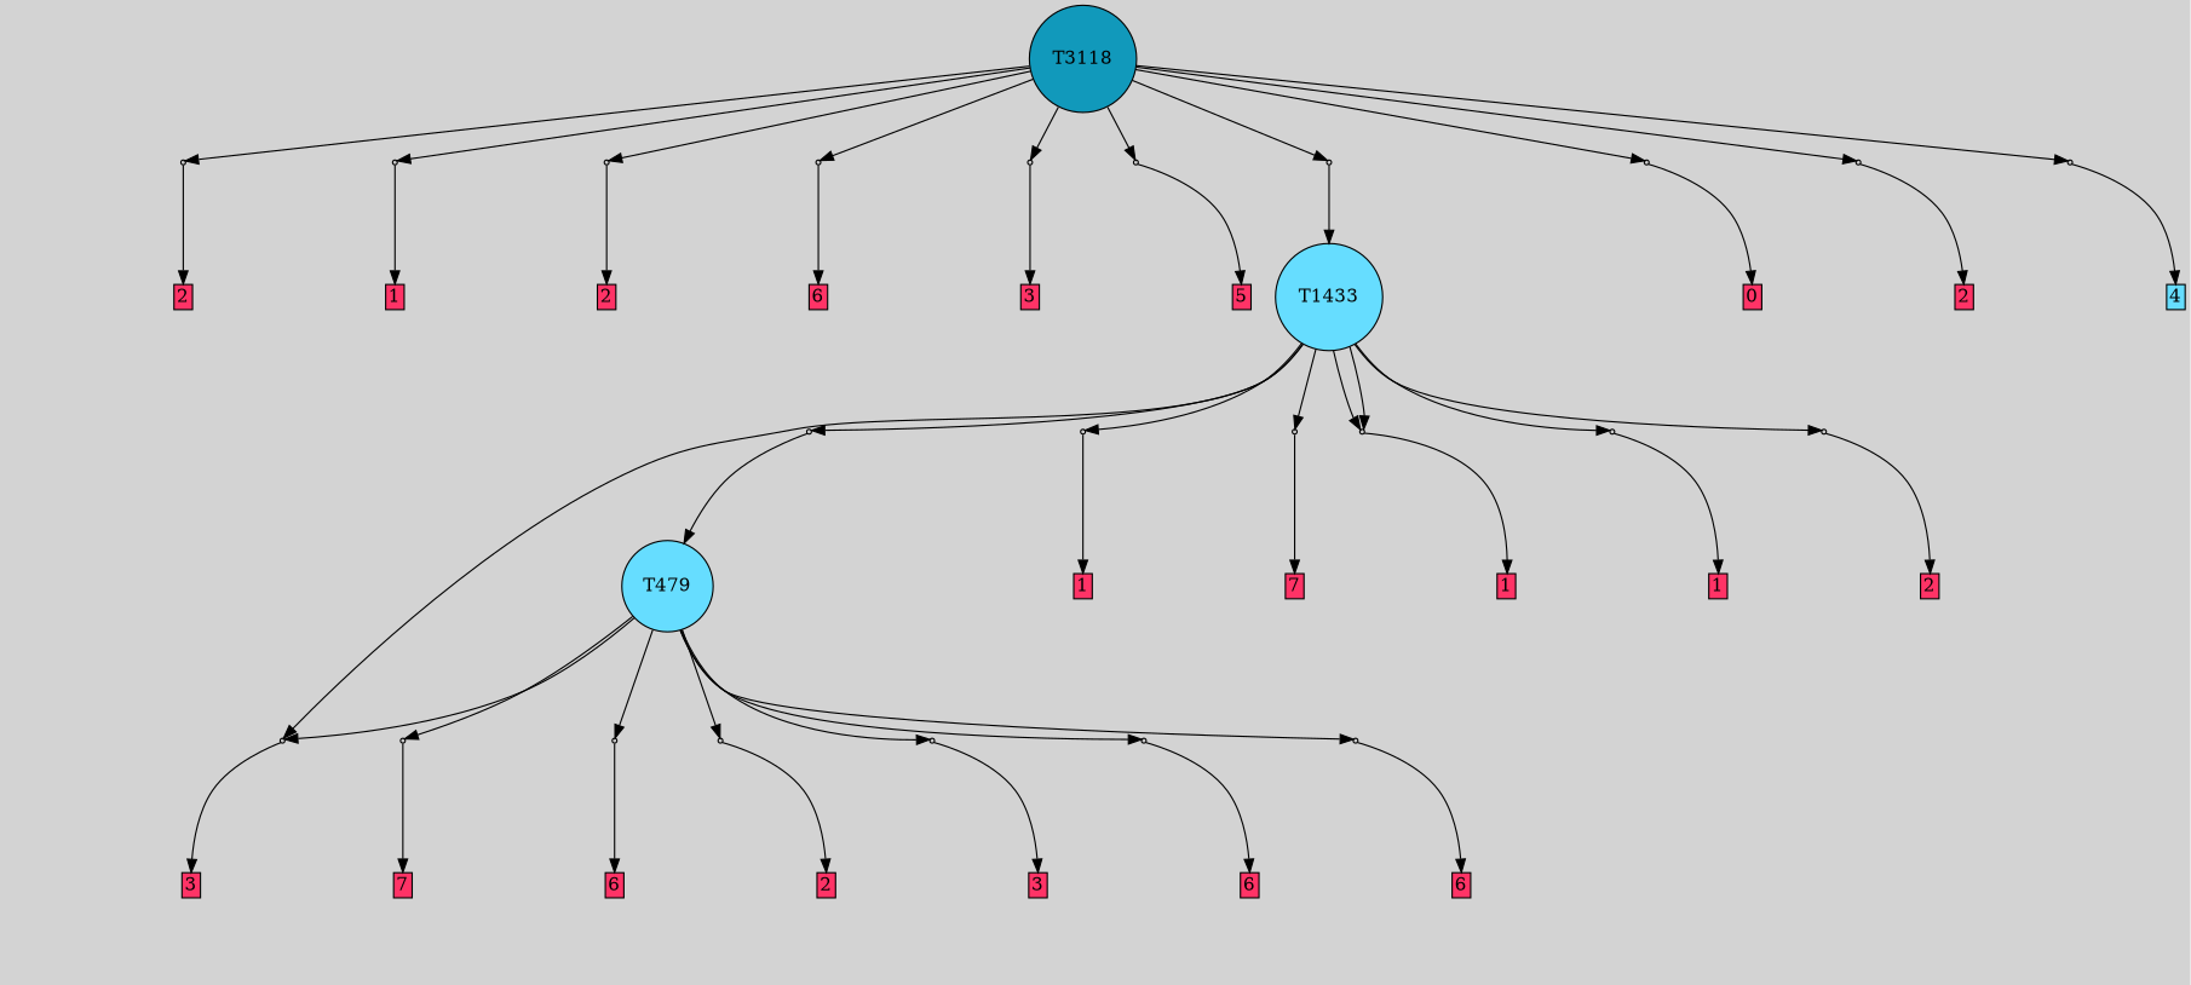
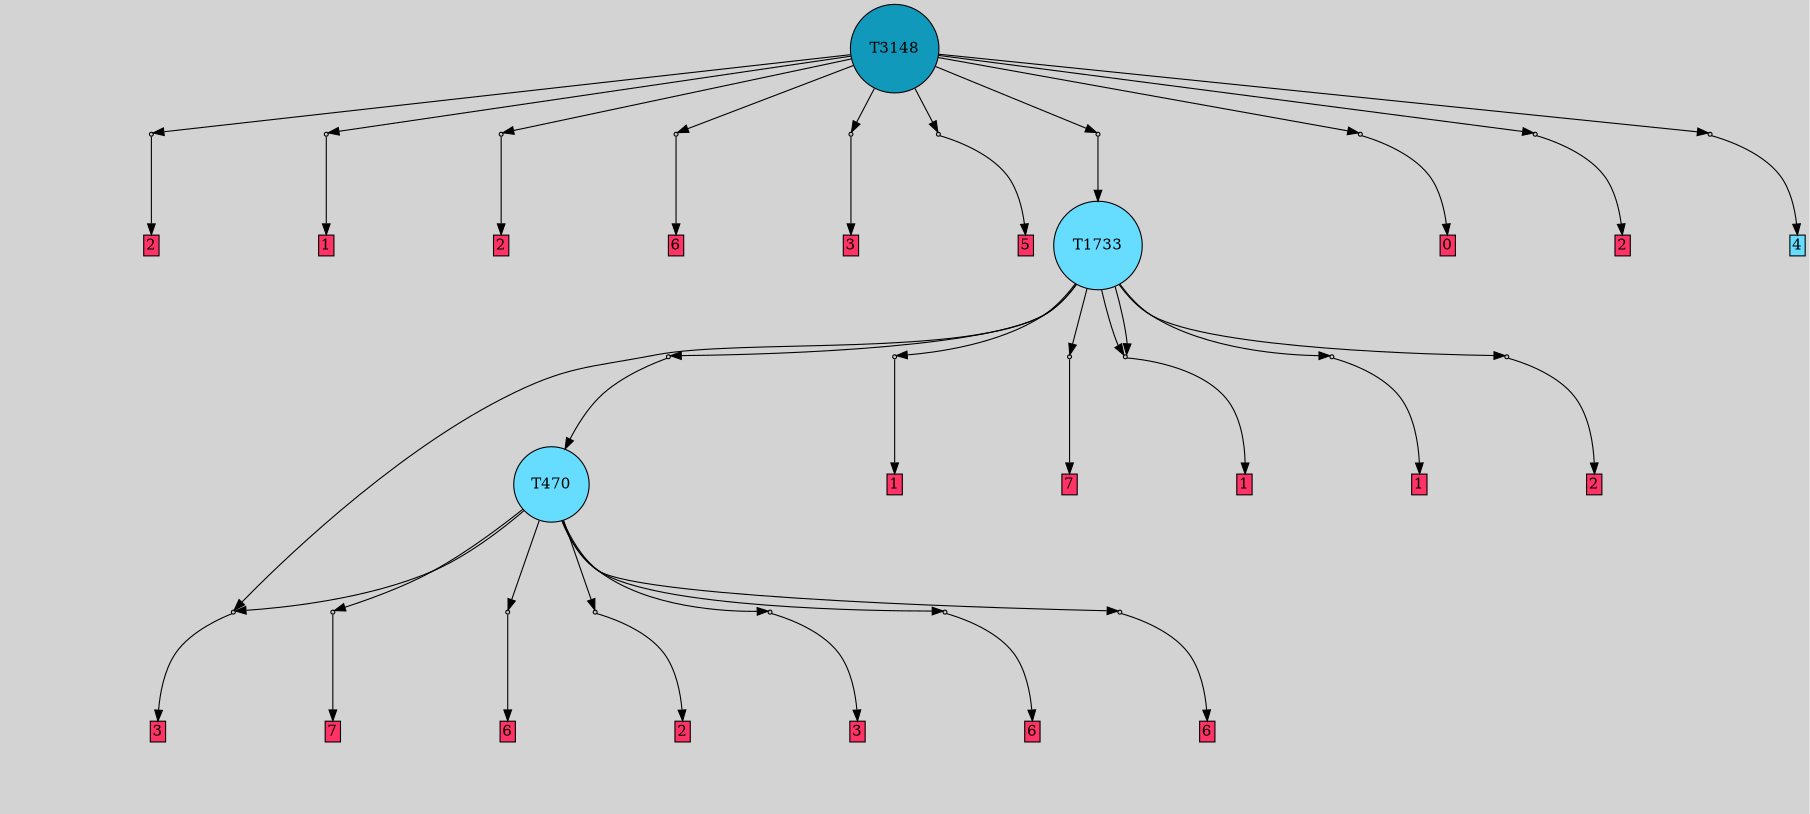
  digraph {
    bgcolor=lightgray
    node [shape=box style=filled]
-   T3148 [fillcolor="#1199bb" shape=circle label=T3118]
+   T3148 [fillcolor="#1199bb" shape=circle]
    P23875 [fillcolor="#cccccc" shape=point]
    P23876 [fillcolor="#cccccc" shape=point]
    P23877 [fillcolor="#cccccc" shape=point]
    P23878 [fillcolor="#cccccc" shape=point]
    P23879 [fillcolor="#cccccc" shape=point]
    P23880 [fillcolor="#cccccc" shape=point]
    P23881 [fillcolor="#cccccc" shape=point]
    P23882 [fillcolor="#cccccc" shape=point]
    P23883 [fillcolor="#cccccc" shape=point]
    P23884 [fillcolor="#cccccc" shape=point]
-   T479 [fillcolor="#66ddff" shape=circle]
+   T479 [fillcolor="#66ddff" shape=circle label=T470]
    P23862 [fillcolor="#cccccc" shape=point]
    P23863 [fillcolor="#cccccc" shape=point]
    P23864 [fillcolor="#cccccc" shape=point]
    P23865 [fillcolor="#cccccc" shape=point]
    P23866 [fillcolor="#cccccc" shape=point]
    P23867 [fillcolor="#cccccc" shape=point]
    P23868 [fillcolor="#cccccc" shape=point]
    n20 [label="8|0&2|2#1|6&#92;n" style=invis]
    n21 [fillcolor="#ff3366" height=0 label=3 margin=0.03 width=0]
    n22 [label="2|7&2|0#0|3&#92;n5|7&0|7#2|2&#92;n8|5&1|0#4|0&#92;n1|0&1|2#4|3&#92;n6|3&3|7#3|5&#92;n" style=invis]
    n23 [fillcolor="#ff3366" height=0 label=7 margin=0.03 width=0]
    n24 [label="4|0&1|2#1|1&#92;n8|6&1|5#1|0&#92;n" style=invis]
    n25 [fillcolor="#ff3366" height=0 label=6 margin=0.03 width=0]
    n26 [label="2|0&0|3#0|6&#92;n0|5&4|5#1|4&#92;n4|4&4|1#4|2&#92;n4|0&0|7#1|4&#92;n1|0&4|4#3|6&#92;n3|0&0|0#2|0&#92;n1|7&1|6#4|5&#92;n3|6&4|1#0|4&#92;n7|1&2|0#3|4&#92;n" style=invis]
    n27 [fillcolor="#ff3366" height=0 label=2 margin=0.03 width=0]
    n28 [label="0|7&1|6#2|1&#92;n0|2&3|2#2|3&#92;n" style=invis]
    n29 [fillcolor="#ff3366" height=0 label=3 margin=0.03 width=0]
    n30 [label="3|2&1|3#1|0&#92;n8|3&1|2#2|0&#92;n3|0&1|7#1|5&#92;n2|1&2|3#1|3&#92;n0|3&0|6#3|3&#92;n0|6&3|1#1|4&#92;n" style=invis]
    n31 [fillcolor="#ff3366" height=0 label=6 margin=0.03 width=0]
    n32 [label="3|2&1|3#1|0&#92;n3|0&1|7#1|5&#92;n8|3&1|2#2|6&#92;n2|1&2|3#1|3&#92;n0|6&3|1#1|4&#92;n0|3&0|5#3|3&#92;n4|2&3|4#4|6&#92;n" style=invis]
    n33 [fillcolor="#ff3366" height=0 label=6 margin=0.03 width=0]
-   T1433 [fillcolor="#66ddff" shape=circle]
+   T1433 [fillcolor="#66ddff" shape=circle label=T1733]
    P23869 [fillcolor="#cccccc" shape=point]
    P23870 [fillcolor="#cccccc" shape=point]
    P23871 [fillcolor="#cccccc" shape=point]
    P23872 [fillcolor="#cccccc" shape=point]
    P23873 [fillcolor="#cccccc" shape=point]
    P23874 [fillcolor="#cccccc" shape=point]
    n41 [label="4|3&3|5#3|7&#92;n0|3&3|3#0|7&#92;n3|3&1|6#1|2&#92;n2|3&0|4#3|1&#92;n7|0&4|3#2|2&#92;n3|6&2|2#1|7&#92;n1|2&4|0#0|4&#92;n8|7&2|0#3|3&#92;n7|4&2|1#0|4&#92;n8|2&0|2#2|3&#92;n" style=invis]
    n42 [label="6|4&0|7#4|1&#92;n1|4&2|3#3|3&#92;n3|0&0|7#0|2&#92;n4|5&0|4#0|0&#92;n5|2&0|4#2|3&#92;n0|2&4|0#1|2&#92;n8|5&4|7#4|2&#92;n" style=invis]
    n43 [fillcolor="#ff3366" height=0 label=1 margin=0.03 width=0]
    n44 [label="3|0&1|2#4|3&#92;n6|3&3|7#3|5&#92;n2|7&2|0#3|3&#92;n8|5&1|6#3|0&#92;n5|6&2|5#2|1&#92;n" style=invis]
    n45 [fillcolor="#ff3366" height=0 label=7 margin=0.03 width=0]
    n46 [label="5|3&2|3#2|7&#92;n" style=invis]
    n47 [fillcolor="#ff3366" height=0 label=1 margin=0.03 width=0]
    n48 [label="0|0&2|3#2|4&#92;n" style=invis]
    n49 [fillcolor="#ff3366" height=0 label=1 margin=0.03 width=0]
    n50 [label="3|2&3|1#4|6&#92;n1|2&1|1#2|4&#92;n8|2&3|2#3|4&#92;n3|0&1|0#2|7&#92;n8|5&3|7#0|1&#92;n8|5&2|5#1|7&#92;n2|5&2|6#0|1&#92;n" style=invis]
    n51 [fillcolor="#ff3366" height=0 label=2 margin=0.03 width=0]
    n52 [label="2|0&4|5#2|1&#92;n3|6&1|3#1|1&#92;n2|6&0|2#1|6&#92;n7|1&0|0#0|6&#92;n0|4&2|4#2|7&#92;n5|6&4|2#3|5&#92;n" style=invis]
    n53 [fillcolor="#ff3366" height=0 label=2 margin=0.03 width=0]
    n54 [label="5|7&2|4#4|4&#92;n5|7&4|4#1|3&#92;n8|5&0|2#1|1&#92;n7|0&1|6#1|5&#92;n3|3&2|0#1|6&#92;n" style=invis]
    n55 [fillcolor="#ff3366" height=0 label=1 margin=0.03 width=0]
    n56 [label="0|5&1|2#4|1&#92;n6|7&4|0#2|2&#92;n6|0&2|0#3|2&#92;n2|4&1|7#1|3&#92;n" style=invis]
    n57 [fillcolor="#ff3366" height=0 label=2 margin=0.03 width=0]
    n58 [label="2|1&2|3#1|3&#92;n6|2&1|3#2|0&#92;n3|0&1|7#4|5&#92;n8|3&1|2#2|6&#92;n" style=invis]
    n59 [fillcolor="#ff3366" height=0 label=6 margin=0.03 width=0]
    n60 [label="8|0&2|2#3|2&#92;n" style=invis]
    n61 [fillcolor="#ff3366" height=0 label=3 margin=0.03 width=0]
    n62 [label="4|4&2|5#3|4&#92;n8|7&3|5#1|1&#92;n2|4&3|3#0|7&#92;n0|7&0|4#1|1&#92;n4|0&2|5#3|2&#92;n7|1&2|6#4|0&#92;n2|5&4|5#1|1&#92;n3|5&0|1#2|1&#92;n" style=invis]
    n63 [fillcolor="#ff3366" height=0 label=5 margin=0.03 width=0]
    n64 [label="4|0&1|0#0|3&#92;n7|6&0|4#0|4&#92;n" style=invis]
    n65 [label="1|7&1|1#4|2&#92;n2|3&4|4#0|2&#92;n5|3&2|6#1|0&#92;n1|3&0|1#1|7&#92;n8|3&3|1#4|3&#92;n3|2&0|4#1|3&#92;n4|0&1|6#4|0&#92;n0|7&2|3#3|0&#92;n" style=invis]
    n66 [fillcolor="#ff3366" height=0 label=0 margin=0.03 width=0]
    n67 [label="3|6&0|3#1|1&#92;n2|0&4|5#2|1&#92;n7|1&0|0#0|6&#92;n0|4&2|4#2|7&#92;n5|6&4|2#3|5&#92;n" style=invis]
    n68 [fillcolor="#ff3366" height=0 label=2 margin=0.03 width=0]
    n69 [label="4|3&1|2#0|2&#92;n4|4&0|7#0|6&#92;n6|0&1|1#1|2&#92;n" style=invis]
    n70 [fillcolor="#66ddff" height=0 label=4 margin=0.03 width=0]
    subgraph sub_1 {
      rank=same
      T3148
    }
    T3148 -> P23875
    T3148 -> P23876
    T3148 -> P23877
    T3148 -> P23878
    T3148 -> P23879
    T3148 -> P23880
    T3148 -> P23881
    T3148 -> P23882
    T3148 -> P23883
    T3148 -> P23884
    P23875 -> n52 [style=invis]
    P23875 -> n53
    P23876 -> n54 [style=invis]
    P23876 -> n55
    P23877 -> n56 [style=invis]
    P23877 -> n57
    P23878 -> n58 [style=invis]
    P23878 -> n59
    P23879 -> n60 [style=invis]
    P23879 -> n61
    P23880 -> n62 [style=invis]
    P23880 -> n63
    P23881 -> T1433
    P23881 -> n64 [style=invis]
    P23882 -> n65 [style=invis]
    P23882 -> n66
    P23883 -> n67 [style=invis]
    P23883 -> n68
    P23884 -> n69 [style=invis]
    P23884 -> n70
    T479 -> P23862
    T479 -> P23863
    T479 -> P23864
    T479 -> P23865
    T479 -> P23866
    T479 -> P23867
    T479 -> P23868
    P23862 -> n20 [style=invis]
    P23862 -> n21
    P23863 -> n22 [style=invis]
    P23863 -> n23
    P23864 -> n24 [style=invis]
    P23864 -> n25
    P23865 -> n26 [style=invis]
    P23865 -> n27
    P23866 -> n28 [style=invis]
    P23866 -> n29
    P23867 -> n30 [style=invis]
    P23867 -> n31
    P23868 -> n32 [style=invis]
    P23868 -> n33
    T1433 -> P23862
    T1433 -> P23869
    T1433 -> P23870
    T1433 -> P23871
    T1433 -> P23872
    T1433 -> P23872
    T1433 -> P23873
    T1433 -> P23874
    P23869 -> T479
    P23869 -> n41 [style=invis]
    P23870 -> n42 [style=invis]
    P23870 -> n43
    P23871 -> n44 [style=invis]
    P23871 -> n45
    P23872 -> n46 [style=invis]
    P23872 -> n47
    P23873 -> n48 [style=invis]
    P23873 -> n49
    P23874 -> n50 [style=invis]
    P23874 -> n51
  }
